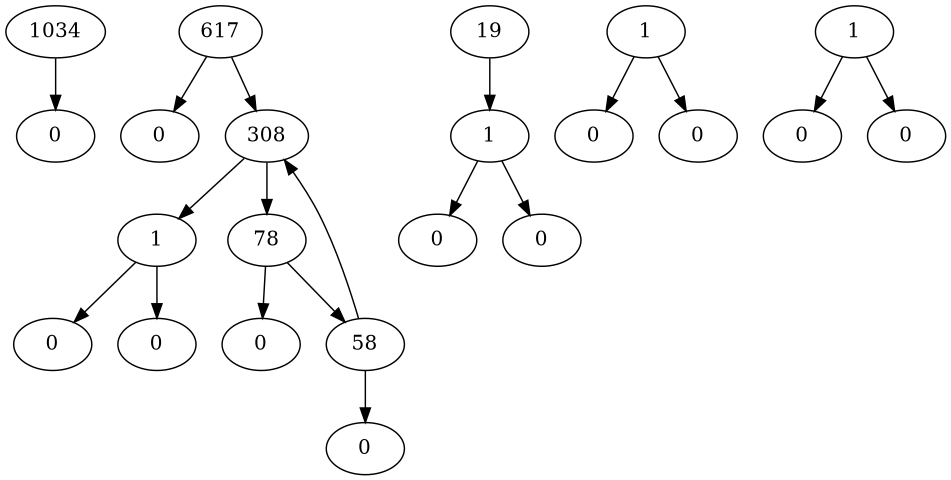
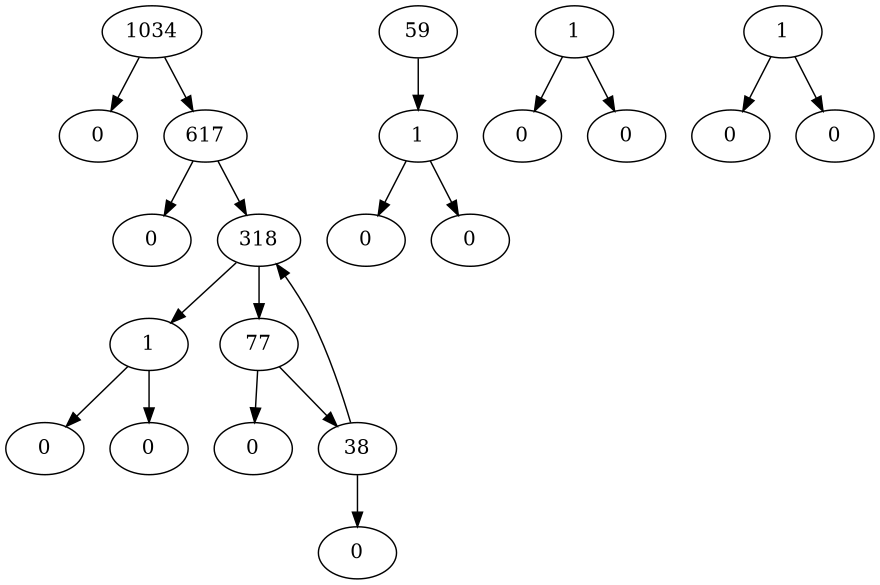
  digraph {
    n1 [label=1034]
    n2 [label=0]
    n3 [label=617]
    n4 [label=0]
-   n5 [label=308]
+   n5 [label=318]
    n6 [label=1]
-   n7 [label=78]
+   n7 [label=77]
    n8 [label=0]
    n9 [label=0]
    n10 [label=0]
-   n11 [label=58]
+   n11 [label=38]
    n12 [label=0]
-   n13 [label=19]
+   n13 [label=59]
    n14 [label=1]
    n15 [label=0]
    n16 [label=0]
    n17 [label=1]
    n18 [label=0]
    n19 [label=0]
    n20 [label=1]
    n21 [label=0]
    n22 [label=0]
    n1 -> n2
+   n1 -> n3
    n3 -> n4
    n3 -> n5
    n5 -> n6
    n5 -> n7
    n6 -> n8
    n6 -> n9
    n7 -> n10
    n7 -> n11
    n11 -> n5
    n11 -> n12
    n13 -> n14
    n14 -> n15
    n14 -> n16
    n17 -> n18
    n17 -> n19
    n20 -> n21
    n20 -> n22
  }
